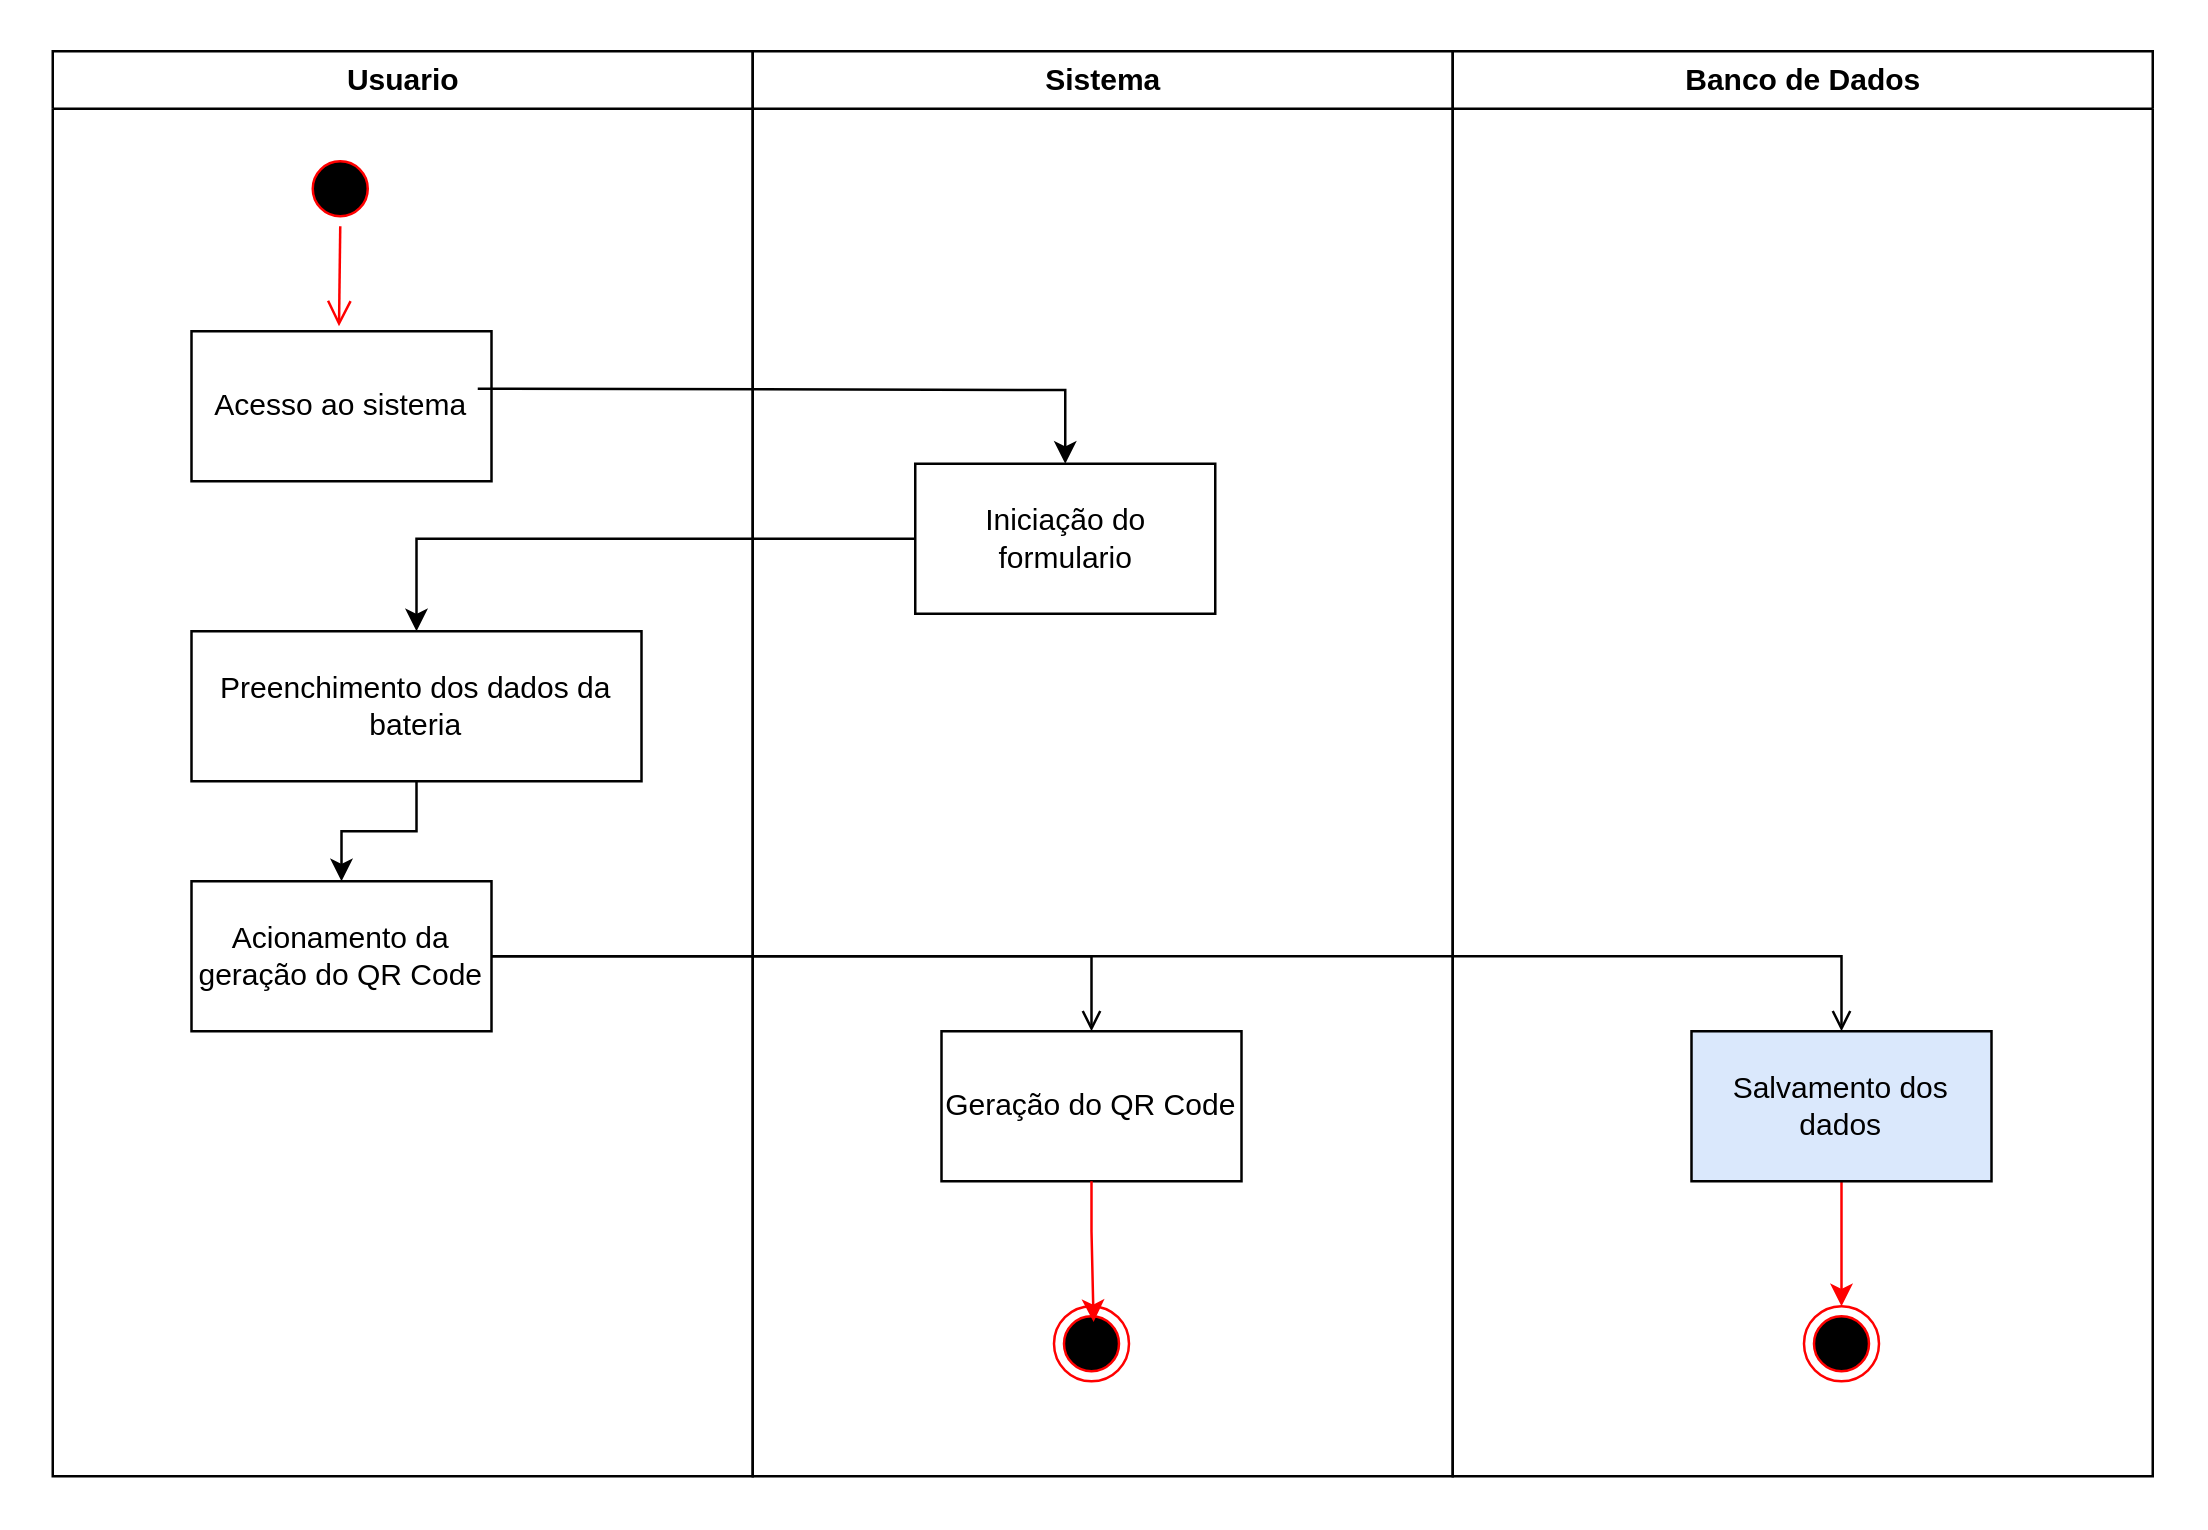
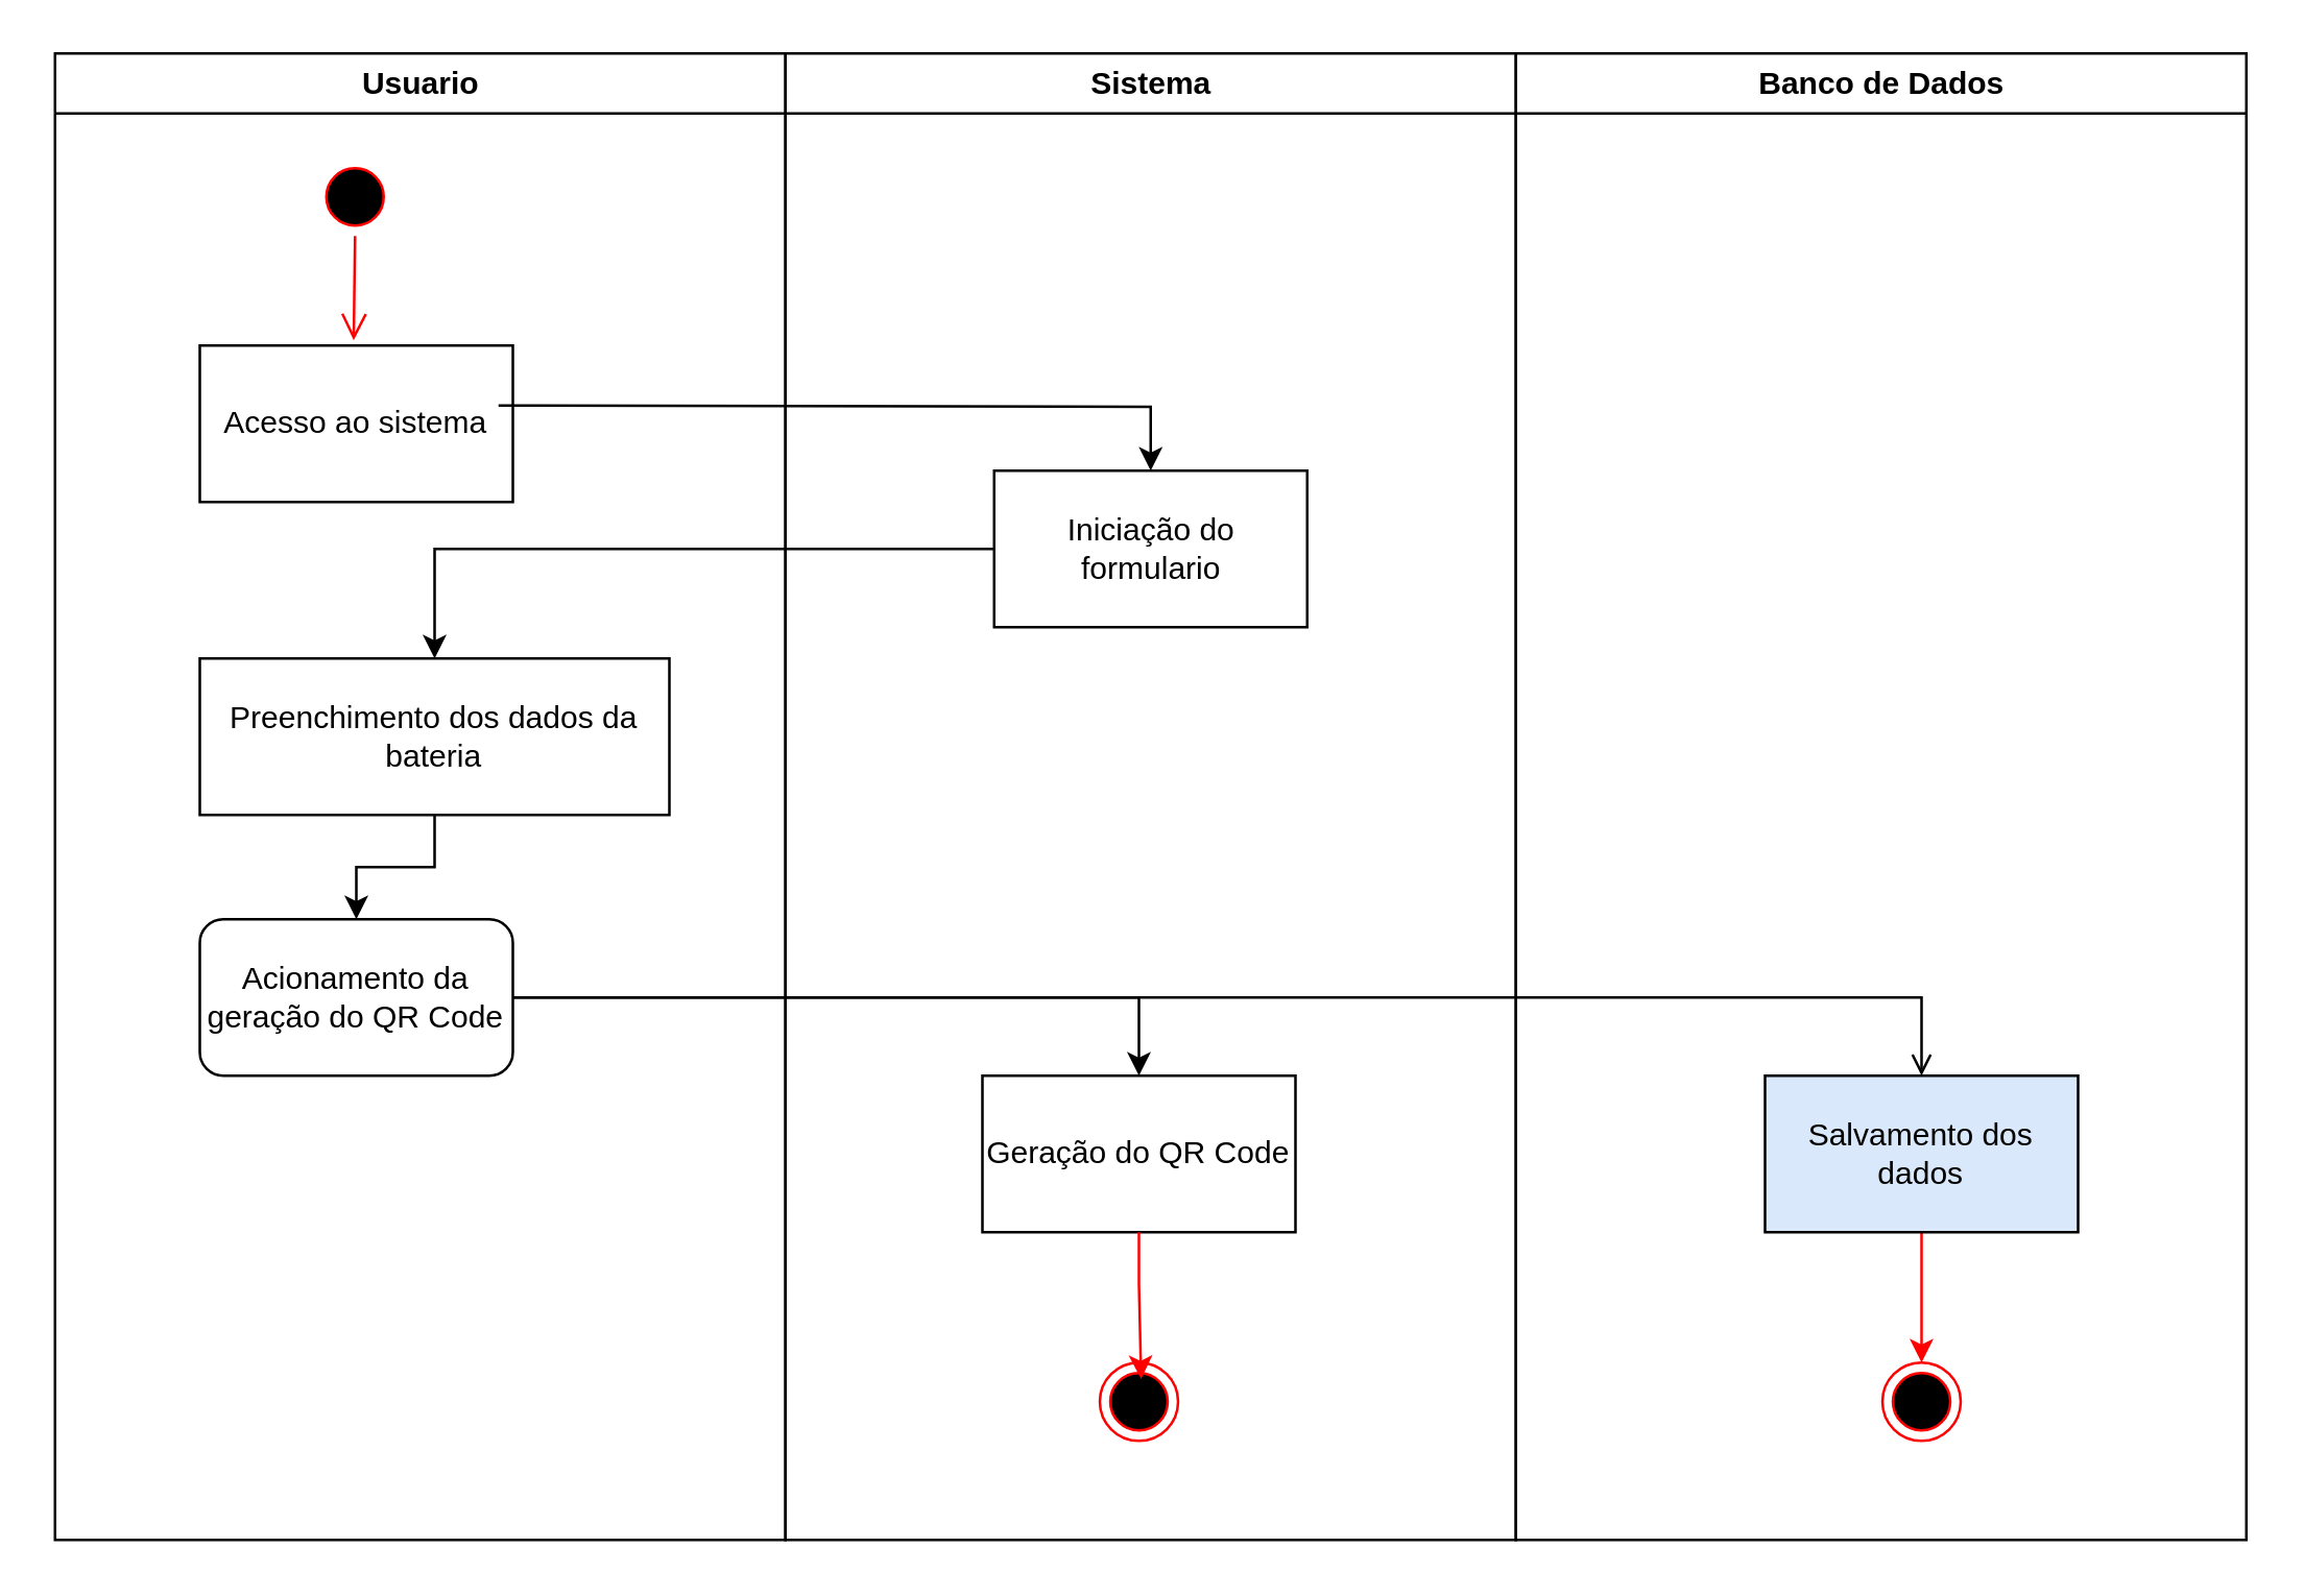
  <mxCell id="0" />
  <mxCell id="1" parent="0" />
  <mxCell id="2" value="Usuario" style="swimlane;whiteSpace=wrap" parent="1" vertex="1"><mxGeometry x="20.5" y="20" width="280" height="570" as="geometry" /></mxCell>
  <mxCell id="3" value="" style="ellipse;shape=startState;fillColor=#000000;strokeColor=#ff0000;" parent="2" vertex="1"><mxGeometry x="100" y="40" width="30" height="30" as="geometry" /></mxCell>
  <mxCell id="4" value="" style="edgeStyle=elbowEdgeStyle;elbow=horizontal;verticalAlign=bottom;endArrow=open;endSize=8;strokeColor=#FF0000;endFill=1;rounded=0" parent="2" source="3" edge="1"><mxGeometry x="100" y="40" as="geometry"><mxPoint x="114.667" y="110" as="targetPoint" /></mxGeometry></mxCell>
  <mxCell id="5" value="Acesso ao sistema" style="rounded=0;whiteSpace=wrap;html=1;" vertex="1" parent="2"><mxGeometry x="55.5" y="112" width="120" height="60" as="geometry" /></mxCell>
  <mxCell id="6" style="edgeStyle=orthogonalEdgeStyle;rounded=0;orthogonalLoop=1;jettySize=auto;html=1;entryX=0.5;entryY=0;entryDx=0;entryDy=0;" edge="1" parent="2" source="7" target="8"><mxGeometry relative="1" as="geometry" /></mxCell>
  <mxCell id="7" value="Preenchimento dos dados da bateria" style="rounded=0;whiteSpace=wrap;html=1;" vertex="1" parent="2"><mxGeometry x="55.5" y="232" width="180" height="60" as="geometry" /></mxCell>
- <mxCell id="8" value="Acionamento da geração do QR Code" style="rounded=0;whiteSpace=wrap;html=1;" vertex="1" parent="2"><mxGeometry x="55.5" y="332" width="120" height="60" as="geometry" /></mxCell>
+ <mxCell id="8" value="Acionamento da geração do QR Code" style="whiteSpace=wrap;html=1;rounded=1;" vertex="1" parent="2"><mxGeometry x="55.5" y="332" width="120" height="60" as="geometry" /></mxCell>
  <mxCell id="9" value="Sistema" style="swimlane;whiteSpace=wrap" parent="1" vertex="1"><mxGeometry x="300.5" y="20" width="280" height="570" as="geometry" /></mxCell>
- <mxCell id="10" value="Iniciação do formulario" style="rounded=0;whiteSpace=wrap;html=1;" vertex="1" parent="9"><mxGeometry x="65" y="165" width="120" height="60" as="geometry" /></mxCell>
+ <mxCell id="10" value="Iniciação do formulario" style="rounded=0;whiteSpace=wrap;html=1;" vertex="1" parent="9"><mxGeometry x="80" y="160" width="120" height="60" as="geometry" /></mxCell>
  <mxCell id="11" value="Geração do QR Code" style="rounded=0;whiteSpace=wrap;html=1;" vertex="1" parent="9"><mxGeometry x="75.5" y="392" width="120" height="60" as="geometry" /></mxCell>
  <mxCell id="12" value="" style="ellipse;html=1;shape=endState;fillColor=#000000;strokeColor=#ff0000;" vertex="1" parent="9"><mxGeometry x="120.5" y="502" width="30" height="30" as="geometry" /></mxCell>
  <mxCell id="13" style="edgeStyle=orthogonalEdgeStyle;rounded=0;orthogonalLoop=1;jettySize=auto;html=1;entryX=0.528;entryY=0.211;entryDx=0;entryDy=0;entryPerimeter=0;fillColor=#a20025;strokeColor=#ff0000;" edge="1" parent="9" source="11" target="12"><mxGeometry relative="1" as="geometry"><Array as="points"><mxPoint x="136" y="472" /><mxPoint x="136" y="472" /></Array></mxGeometry></mxCell>
  <mxCell id="14" value="Banco de Dados" style="swimlane;whiteSpace=wrap" parent="1" vertex="1"><mxGeometry x="580.5" y="20" width="280" height="570" as="geometry" /></mxCell>
  <mxCell id="15" style="edgeStyle=orthogonalEdgeStyle;rounded=0;orthogonalLoop=1;jettySize=auto;html=1;entryX=0.5;entryY=0;entryDx=0;entryDy=0;strokeColor=#FF0000;" edge="1" parent="14" source="16" target="17"><mxGeometry relative="1" as="geometry" /></mxCell>
  <mxCell id="16" value="Salvamento dos dados" style="rounded=0;whiteSpace=wrap;html=1;fillColor=#dae8fc;" vertex="1" parent="14"><mxGeometry x="95.5" y="392" width="120" height="60" as="geometry" /></mxCell>
  <mxCell id="17" value="" style="ellipse;html=1;shape=endState;fillColor=#000000;strokeColor=#ff0000;" vertex="1" parent="14"><mxGeometry x="140.5" y="502" width="30" height="30" as="geometry" /></mxCell>
  <mxCell id="18" style="edgeStyle=orthogonalEdgeStyle;rounded=0;orthogonalLoop=1;jettySize=auto;html=1;entryX=0.5;entryY=0;entryDx=0;entryDy=0;" edge="1" parent="1" target="10"><mxGeometry relative="1" as="geometry"><mxPoint x="190.5" y="155" as="sourcePoint" /></mxGeometry></mxCell>
  <mxCell id="19" style="edgeStyle=orthogonalEdgeStyle;rounded=0;orthogonalLoop=1;jettySize=auto;html=1;entryX=0.5;entryY=0;entryDx=0;entryDy=0;" edge="1" parent="1" source="10" target="7"><mxGeometry relative="1" as="geometry" /></mxCell>
  <mxCell id="20" style="edgeStyle=orthogonalEdgeStyle;rounded=0;orthogonalLoop=1;jettySize=auto;html=1;entryX=0.5;entryY=0;entryDx=0;entryDy=0;endArrow=open;" edge="1" parent="1" source="8" target="16"><mxGeometry relative="1" as="geometry" /></mxCell>
- <mxCell id="21" style="edgeStyle=orthogonalEdgeStyle;rounded=0;orthogonalLoop=1;jettySize=auto;html=1;entryX=0.5;entryY=0;entryDx=0;entryDy=0;endArrow=open;" edge="1" parent="1" source="8" target="11"><mxGeometry relative="1" as="geometry" /></mxCell>
+ <mxCell id="21" style="edgeStyle=orthogonalEdgeStyle;rounded=0;orthogonalLoop=1;jettySize=auto;html=1;entryX=0.5;entryY=0;entryDx=0;entryDy=0;" edge="1" parent="1" source="8" target="11"><mxGeometry relative="1" as="geometry" /></mxCell>
